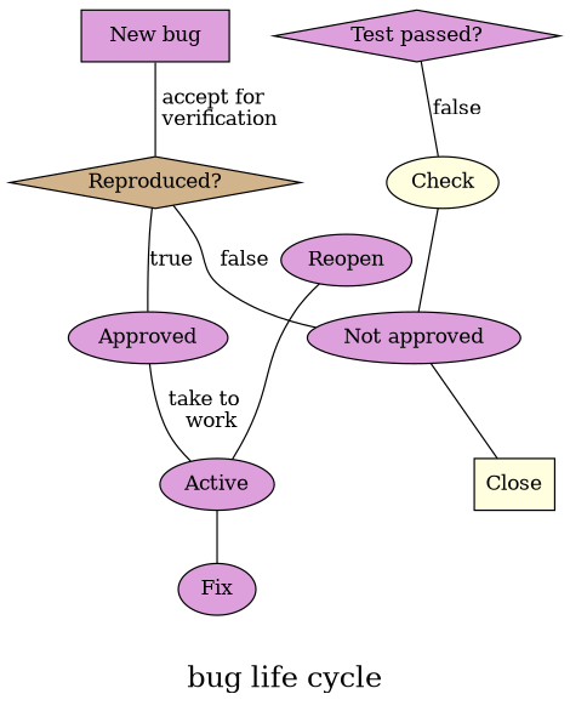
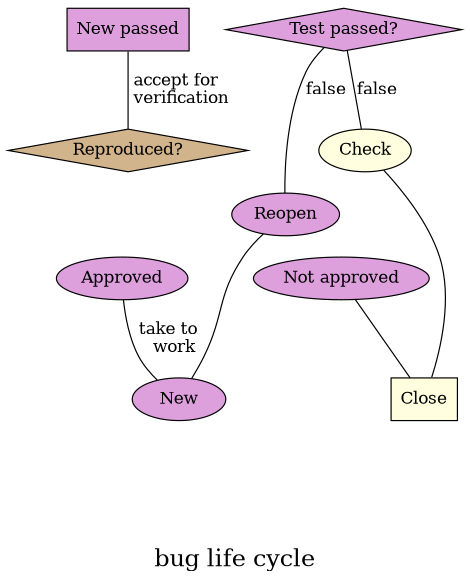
  graph {
    fontsize=20
    label="bug life cycle"
    node [fillcolor=plum shape=ellipse style=filled]
    n1 [fillcolor=tan label="Reproduced?" shape=diamond]
    n2 [label=Approved]
    n3 [label="Not approved"]
-   n4 [label=Active]
+   n4 [label=New]
    n5 [fillcolor=lightyellow label=Close shape=box]
    n6 [label="Test passed?" shape=diamond]
    n7 [label=Reopen]
    n8 [fillcolor=lightyellow label=Check]
-   n9 [label="New bug" shape=box]
-   n10 [label=Fix]
-   n1 -- n2 [label=true]
-   n1 -- n3 [label=false]
+   n9 [label="New passed" shape=box]
    n2 -- n4 [label="take to \n work"]
    n3 -- n5
-   n4 -- n10
+   n6 -- n7 [label=false]
    n6 -- n8 [label=false]
    n7 -- n4
-   n8 -- n3
+   n8 -- n5
    n9 -- n1 [label="accept for \n verification"]
  }
